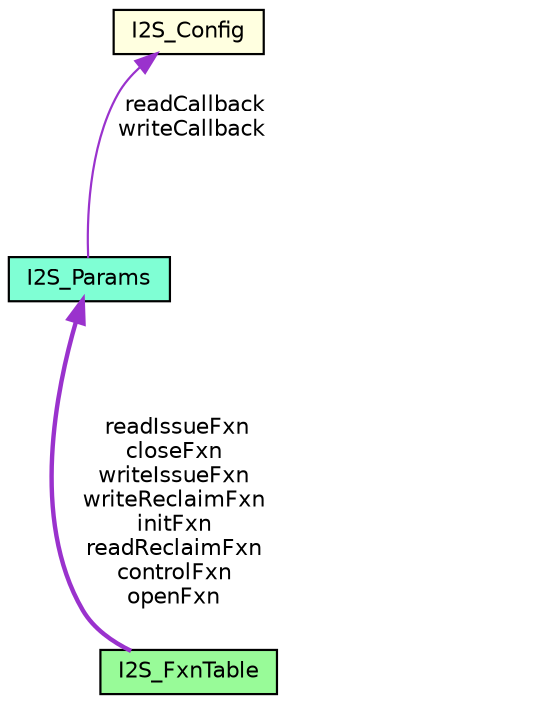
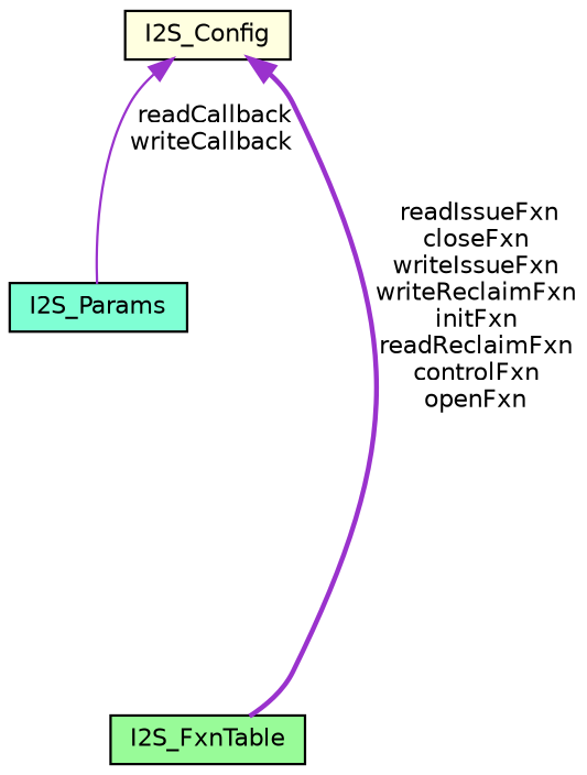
  digraph {
    node [color=black fontname=Helvetica fontsize=10 shape=record style=filled]
    edge [color=darkorchid3 dir=back fontname=Helvetica fontsize=10 labelfontname=Helvetica labelfontsize=10]
    n1 [fillcolor=aquamarine fontcolor=black height=0.2 label=I2S_Params width=0.4]
    n2 [fillcolor=lightyellow height=0.2 label=I2S_Config width=0.4]
    n3 [fillcolor=palegreen height=0.2 label=I2S_FxnTable width=0.4]
    n2 -> n1 [label=" readCallback\nwriteCallback" style=solid]
-   n1 -> n3 [label=" readIssueFxn\ncloseFxn\nwriteIssueFxn\nwriteReclaimFxn\ninitFxn\nreadReclaimFxn\ncontrolFxn\nopenFxn" style=bold]
+   n2 -> n3 [label=" readIssueFxn\ncloseFxn\nwriteIssueFxn\nwriteReclaimFxn\ninitFxn\nreadReclaimFxn\ncontrolFxn\nopenFxn" style=bold]
  }
